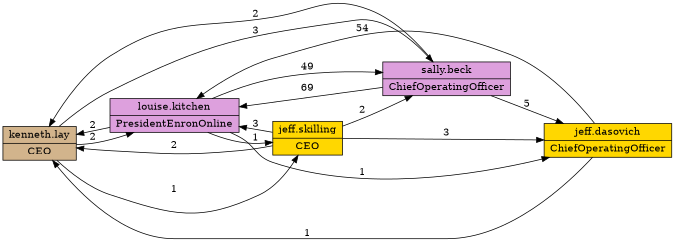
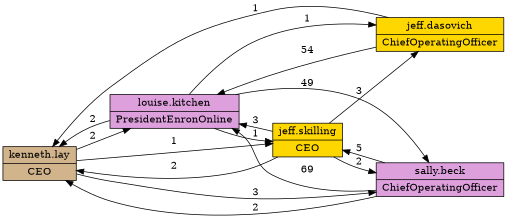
  digraph {
    rankdir=LR
    node [fillcolor=plum shape=record style=filled]
    n1 [fillcolor=tan label="kenneth.lay|CEO"]
    n2 [label="louise.kitchen|PresidentEnronOnline"]
    n3 [fillcolor=gold label="jeff.skilling|CEO"]
    n4 [label="sally.beck|ChiefOperatingOfficer"]
    n5 [fillcolor=gold label="jeff.dasovich|ChiefOperatingOfficer"]
    n1 -> n2 [label=2]
    n1 -> n3 [label=1]
    n1 -> n4 [label=3]
    n2 -> n1 [label=2]
    n2 -> n3 [label=1]
    n2 -> n4 [label=49]
    n2 -> n5 [label=1]
    n3 -> n1 [label=2]
    n3 -> n2 [label=3]
    n3 -> n4 [label=2]
    n3 -> n5 [label=3]
    n4 -> n1 [label=2]
    n4 -> n2 [label=69]
-   n4 -> n5 [label=5]
+   n4 -> n3 [label=5]
    n5 -> n1 [label=1]
    n5 -> n2 [label=54]
  }
